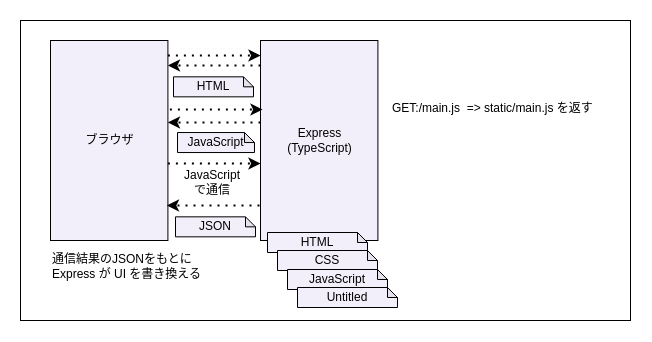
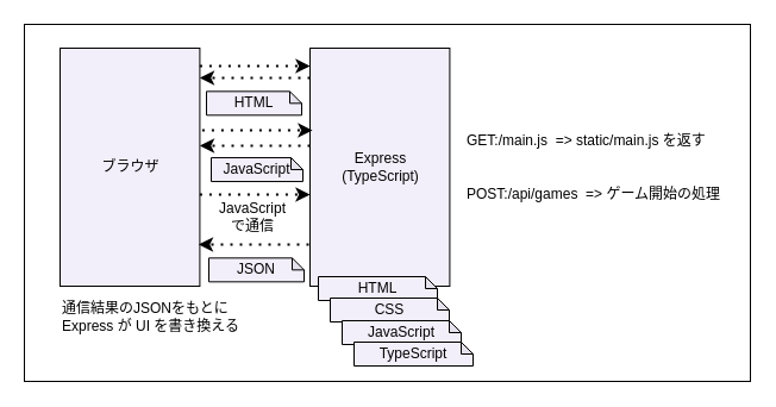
  <mxCell id="0" />
  <mxCell id="1" parent="0" />
  <mxCell id="2" value="" style="rounded=0;whiteSpace=wrap;html=1;fillColor=none;strokeColor=#000000;" parent="1" vertex="1"><mxGeometry x="20" y="20" width="610" height="300" as="geometry" /></mxCell>
  <mxCell id="3" value="ブラウザ" style="html=1;fillColor=#F3EFFA;fontColor=#000000;strokeColor=#000000;" parent="2" vertex="1"><mxGeometry x="30" y="20" width="117.41" height="200" as="geometry" /></mxCell>
  <mxCell id="4" value="Express&lt;br&gt;(TypeScript)" style="html=1;fillColor=#F3EFFA;fontColor=#000000;strokeColor=#000000;" parent="2" vertex="1"><mxGeometry x="240" y="20" width="117.41" height="200" as="geometry" /></mxCell>
  <mxCell id="5" value="" style="endArrow=classic;dashed=1;html=1;dashPattern=1 3;strokeWidth=2;fontColor=#000000;entryX=0;entryY=0.25;entryDx=0;entryDy=0;exitX=1;exitY=0.25;exitDx=0;exitDy=0;strokeColor=#000000;endFill=1;" parent="2" edge="1"><mxGeometry width="50" height="50" relative="1" as="geometry"><mxPoint x="147.41" y="35" as="sourcePoint" /><mxPoint x="240" y="35.0" as="targetPoint" /></mxGeometry></mxCell>
  <mxCell id="6" value="" style="endArrow=classic;dashed=1;html=1;dashPattern=1 3;strokeWidth=2;fontColor=#000000;entryX=1;entryY=0.75;entryDx=0;entryDy=0;exitX=0;exitY=0.75;exitDx=0;exitDy=0;strokeColor=#000000;endFill=1;" parent="2" edge="1"><mxGeometry width="50" height="50" relative="1" as="geometry"><mxPoint x="240" y="45.0" as="sourcePoint" /><mxPoint x="147.41" y="45" as="targetPoint" /></mxGeometry></mxCell>
  <mxCell id="7" value="HTML" style="shape=note;whiteSpace=wrap;html=1;backgroundOutline=1;darkOpacity=0.05;strokeColor=#000000;fontColor=#000000;fillColor=#f3effa;size=10;" vertex="1" parent="2"><mxGeometry x="153" y="56.33" width="80" height="20" as="geometry" /></mxCell>
  <mxCell id="8" value="JavaScript" style="shape=note;whiteSpace=wrap;html=1;backgroundOutline=1;darkOpacity=0.05;strokeColor=#000000;fontColor=#000000;fillColor=#f3effa;size=10;" vertex="1" parent="2"><mxGeometry x="157" y="112.04" width="77" height="20" as="geometry" /></mxCell>
  <mxCell id="9" value="通信結果のJSONをもとに&lt;br&gt;Express が UI を書き換える" style="text;html=1;strokeColor=none;fillColor=none;align=left;verticalAlign=middle;whiteSpace=wrap;rounded=0;fontColor=#000000;" vertex="1" parent="2"><mxGeometry x="30" y="229" width="180" height="34.62" as="geometry" /></mxCell>
  <mxCell id="10" value="HTML" style="shape=note;whiteSpace=wrap;html=1;backgroundOutline=1;darkOpacity=0.05;strokeColor=#000000;fontColor=#000000;fillColor=#f3effa;size=10;" parent="2" vertex="1"><mxGeometry x="247" y="212" width="100" height="20" as="geometry" /></mxCell>
  <mxCell id="11" value="CSS" style="shape=note;whiteSpace=wrap;html=1;backgroundOutline=1;darkOpacity=0.05;strokeColor=#000000;fontColor=#000000;fillColor=#f3effa;size=10;" parent="2" vertex="1"><mxGeometry x="257" y="230" width="100" height="20" as="geometry" /></mxCell>
  <mxCell id="12" value="JavaScript" style="shape=note;whiteSpace=wrap;html=1;backgroundOutline=1;darkOpacity=0.05;strokeColor=#000000;fontColor=#000000;fillColor=#f3effa;size=10;" parent="2" vertex="1"><mxGeometry x="267" y="249" width="100" height="20" as="geometry" /></mxCell>
- <mxCell id="13" value="Untitled" style="shape=note;whiteSpace=wrap;html=1;backgroundOutline=1;darkOpacity=0.05;strokeColor=#000000;fontColor=#000000;fillColor=#f3effa;size=10;" parent="2" vertex="1"><mxGeometry x="277" y="267" width="100" height="20" as="geometry" /></mxCell>
+ <mxCell id="13" value="TypeScript" style="shape=note;whiteSpace=wrap;html=1;backgroundOutline=1;darkOpacity=0.05;strokeColor=#000000;fontColor=#000000;fillColor=#f3effa;size=10;" parent="2" vertex="1"><mxGeometry x="277" y="267" width="100" height="20" as="geometry" /></mxCell>
  <mxCell id="14" value="" style="endArrow=classic;dashed=1;html=1;dashPattern=1 3;strokeWidth=2;fontColor=#000000;entryX=0;entryY=0.25;entryDx=0;entryDy=0;exitX=1;exitY=0.25;exitDx=0;exitDy=0;strokeColor=#000000;endFill=1;" edge="1" parent="1"><mxGeometry width="50" height="50" relative="1" as="geometry"><mxPoint x="169.41" y="109" as="sourcePoint" /><mxPoint x="262" y="109" as="targetPoint" /></mxGeometry></mxCell>
  <mxCell id="15" value="" style="endArrow=classic;dashed=1;html=1;dashPattern=1 3;strokeWidth=2;fontColor=#000000;entryX=1;entryY=0.75;entryDx=0;entryDy=0;exitX=0;exitY=0.75;exitDx=0;exitDy=0;strokeColor=#000000;endFill=1;" edge="1" parent="1"><mxGeometry width="50" height="50" relative="1" as="geometry"><mxPoint x="260" y="122" as="sourcePoint" /><mxPoint x="167.41" y="122" as="targetPoint" /></mxGeometry></mxCell>
  <mxCell id="16" value="" style="endArrow=classic;dashed=1;html=1;dashPattern=1 3;strokeWidth=2;fontColor=#000000;entryX=0;entryY=0.25;entryDx=0;entryDy=0;exitX=1;exitY=0.25;exitDx=0;exitDy=0;strokeColor=#000000;endFill=1;" edge="1" parent="1"><mxGeometry width="50" height="50" relative="1" as="geometry"><mxPoint x="167.41" y="163" as="sourcePoint" /><mxPoint x="260" y="163" as="targetPoint" /></mxGeometry></mxCell>
  <mxCell id="17" value="JavaScript&lt;br&gt;で通信" style="text;html=1;strokeColor=none;fillColor=none;align=center;verticalAlign=middle;whiteSpace=wrap;rounded=0;fontColor=#000000;" vertex="1" parent="1"><mxGeometry x="164" y="167" width="96" height="30" as="geometry" /></mxCell>
  <mxCell id="18" value="" style="endArrow=classic;dashed=1;html=1;dashPattern=1 3;strokeWidth=2;fontColor=#000000;entryX=1;entryY=0.75;entryDx=0;entryDy=0;exitX=0;exitY=0.75;exitDx=0;exitDy=0;strokeColor=#000000;endFill=1;" edge="1" parent="1"><mxGeometry width="50" height="50" relative="1" as="geometry"><mxPoint x="259" y="205" as="sourcePoint" /><mxPoint x="166.41" y="205" as="targetPoint" /></mxGeometry></mxCell>
  <mxCell id="19" value="JSON" style="shape=note;whiteSpace=wrap;html=1;backgroundOutline=1;darkOpacity=0.05;strokeColor=#000000;fontColor=#000000;fillColor=#f3effa;size=10;" vertex="1" parent="1"><mxGeometry x="175" y="216.33" width="80" height="20" as="geometry" /></mxCell>
- <mxCell id="20" value="GET:/main.js&amp;nbsp; =&amp;gt; static/main.js を返す&amp;nbsp;" style="text;html=1;strokeColor=none;fillColor=none;align=left;verticalAlign=middle;whiteSpace=wrap;rounded=0;fontColor=#000000;" vertex="1" parent="1"><mxGeometry x="390" y="90.71" width="220" height="34.62" as="geometry" /></mxCell>
+ <mxCell id="20" value="GET:/main.js&amp;nbsp; =&amp;gt; static/main.js を返す&amp;nbsp;" style="text;html=1;strokeColor=none;fillColor=none;align=left;verticalAlign=middle;whiteSpace=wrap;rounded=0;fontColor=#000000;" vertex="1" parent="1"><mxGeometry x="390" y="100.71" width="220" height="34.62" as="geometry" /></mxCell>
+ <mxCell id="21" value="POST:/api/games&amp;nbsp; =&amp;gt; ゲーム開始の処理" style="text;html=1;strokeColor=none;fillColor=none;align=left;verticalAlign=middle;whiteSpace=wrap;rounded=0;fontColor=#000000;" vertex="1" parent="1"><mxGeometry x="390" y="145.71" width="220" height="34.62" as="geometry" /></mxCell>
  <mxCell id="22" value="Untitled Layer" parent="0" />
  <mxCell id="23" value="Untitled Layer" parent="0" />
